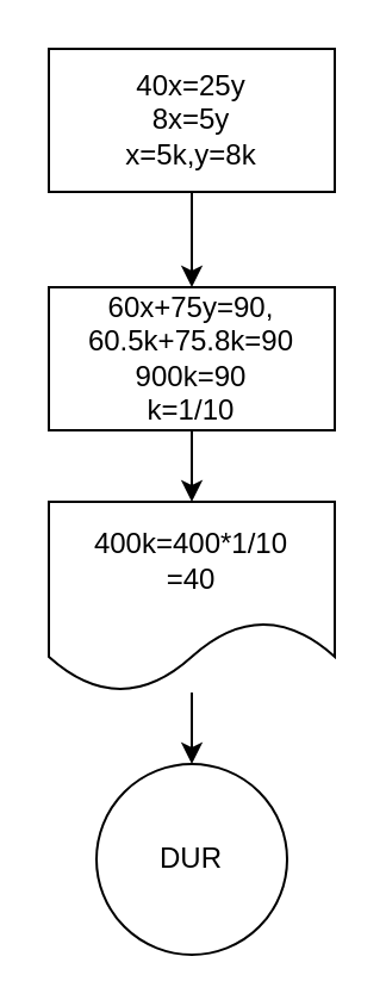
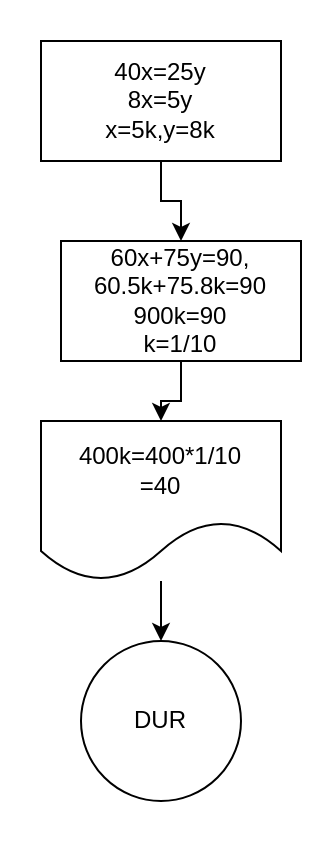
  <mxCell id="0" />
  <mxCell id="1" parent="0" />
  <mxCell id="2" value="DUR" style="ellipse;whiteSpace=wrap;html=1;aspect=fixed;" vertex="1" parent="1"><mxGeometry x="40" y="320" width="80" height="80" as="geometry" /></mxCell>
  <mxCell id="3" value="" style="edgeStyle=orthogonalEdgeStyle;rounded=0;orthogonalLoop=1;jettySize=auto;html=1;" edge="1" parent="1" source="4" target="6"><mxGeometry relative="1" as="geometry" /></mxCell>
  <mxCell id="4" value="40x=25y&lt;br&gt;8x=5y&lt;br&gt;x=5k,y=8k" style="rounded=0;whiteSpace=wrap;html=1;" vertex="1" parent="1"><mxGeometry x="20" y="20" width="120" height="60" as="geometry" /></mxCell>
  <mxCell id="5" value="" style="edgeStyle=orthogonalEdgeStyle;rounded=0;orthogonalLoop=1;jettySize=auto;html=1;" edge="1" parent="1" source="6" target="8"><mxGeometry relative="1" as="geometry" /></mxCell>
- <mxCell id="6" value="60x+75y=90,&lt;br&gt;60.5k+75.8k=90&lt;br&gt;900k=90&lt;br&gt;k=1/10" style="whiteSpace=wrap;html=1;rounded=0;" vertex="1" parent="1"><mxGeometry x="20" y="120" width="120" height="60" as="geometry" /></mxCell>
+ <mxCell id="6" value="60x+75y=90,&lt;br&gt;60.5k+75.8k=90&lt;br&gt;900k=90&lt;br&gt;k=1/10" style="whiteSpace=wrap;html=1;rounded=0;" vertex="1" parent="1"><mxGeometry x="30" y="120" width="120" height="60" as="geometry" /></mxCell>
  <mxCell id="7" value="" style="edgeStyle=orthogonalEdgeStyle;rounded=0;orthogonalLoop=1;jettySize=auto;html=1;" edge="1" parent="1" source="8" target="2"><mxGeometry relative="1" as="geometry" /></mxCell>
  <mxCell id="8" value="400k=400*1/10&lt;br&gt;=40" style="shape=document;whiteSpace=wrap;html=1;boundedLbl=1;rounded=0;size=0.375;" vertex="1" parent="1"><mxGeometry x="20" y="210" width="120" height="80" as="geometry" /></mxCell>
